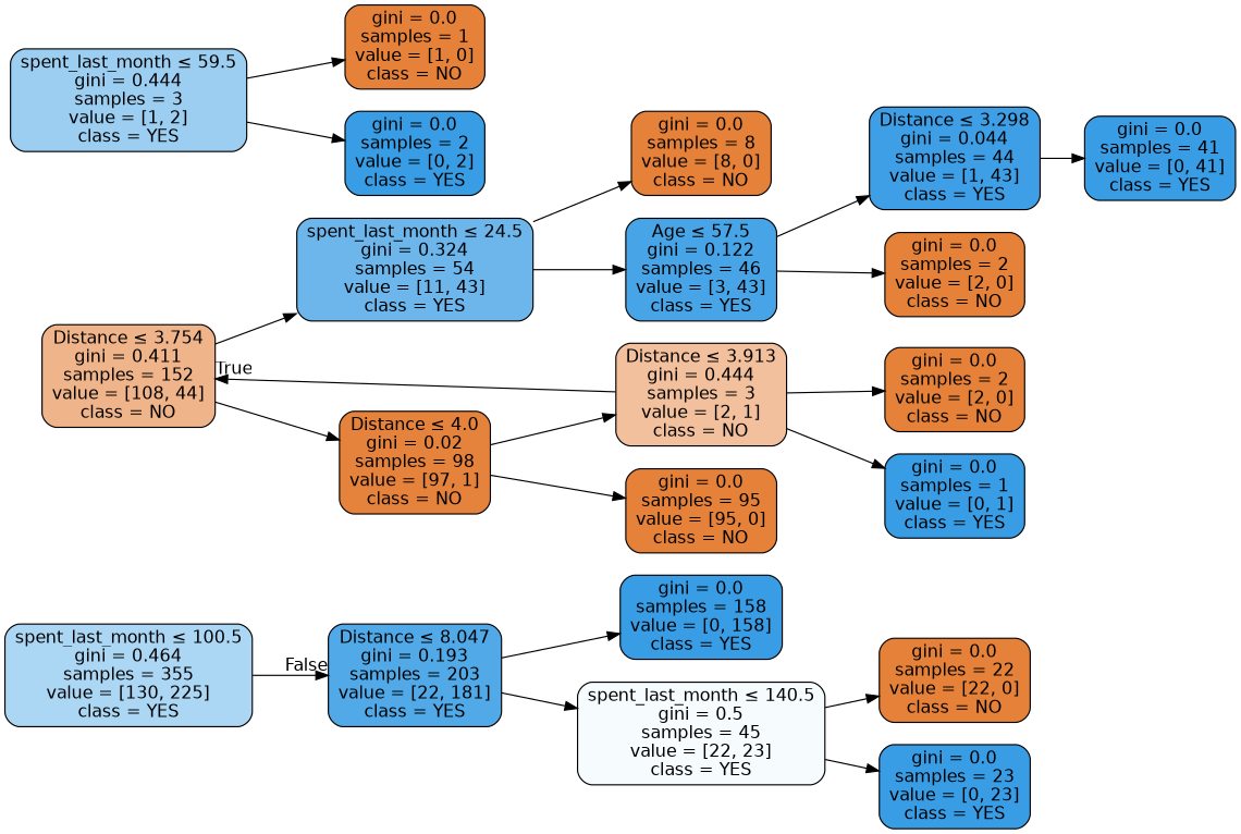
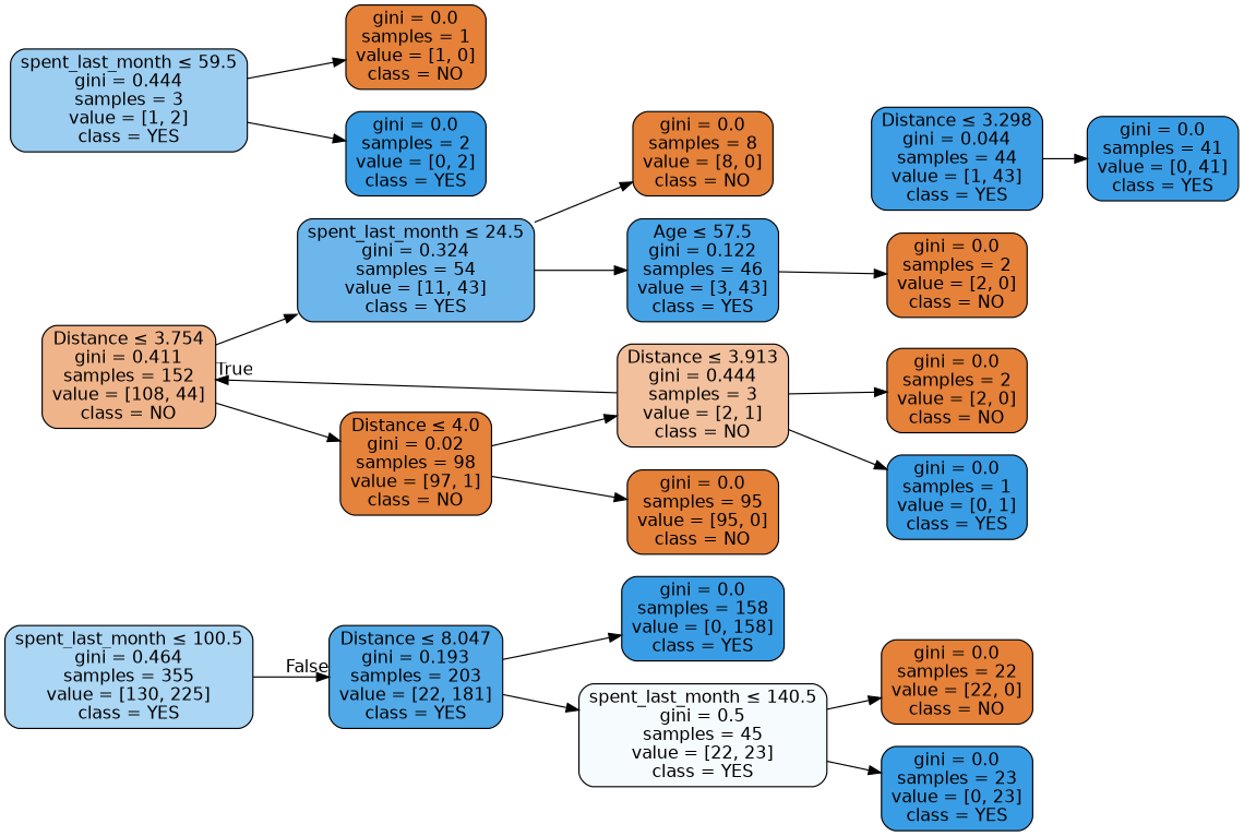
  digraph {
    rankdir=LR
    node [color=black fillcolor="#e58139" fontname=helvetica shape=box style="filled, rounded"]
    edge [fontname=helvetica]
    n1 [fillcolor="#abd6f4" label=<spent_last_month &le; 100.5<br/>gini = 0.464<br/>samples = 355<br/>value = [130, 225]<br/>class = YES>]
    n2 [fillcolor="#51a9e8" label=<Distance &le; 8.047<br/>gini = 0.193<br/>samples = 203<br/>value = [22, 181]<br/>class = YES>]
    n3 [fillcolor="#f0b48a" label=<Distance &le; 3.754<br/>gini = 0.411<br/>samples = 152<br/>value = [108, 44]<br/>class = NO>]
    n4 [fillcolor="#6cb6ec" label=<spent_last_month &le; 24.5<br/>gini = 0.324<br/>samples = 54<br/>value = [11, 43]<br/>class = YES>]
    n5 [fillcolor="#e5823b" label=<Distance &le; 4.0<br/>gini = 0.02<br/>samples = 98<br/>value = [97, 1]<br/>class = NO>]
    n6 [fillcolor="#399de5" label=<gini = 0.0<br/>samples = 158<br/>value = [0, 158]<br/>class = YES>]
    n7 [fillcolor="#f6fbfe" label=<spent_last_month &le; 140.5<br/>gini = 0.5<br/>samples = 45<br/>value = [22, 23]<br/>class = YES>]
    n8 [label=<gini = 0.0<br/>samples = 8<br/>value = [8, 0]<br/>class = NO>]
    n9 [fillcolor="#47a4e7" label=<Age &le; 57.5<br/>gini = 0.122<br/>samples = 46<br/>value = [3, 43]<br/>class = YES>]
    n10 [fillcolor="#f2c09c" label=<Distance &le; 3.913<br/>gini = 0.444<br/>samples = 3<br/>value = [2, 1]<br/>class = NO>]
    n11 [label=<gini = 0.0<br/>samples = 95<br/>value = [95, 0]<br/>class = NO>]
    n12 [fillcolor="#3e9fe6" label=<Distance &le; 3.298<br/>gini = 0.044<br/>samples = 44<br/>value = [1, 43]<br/>class = YES>]
    n13 [label=<gini = 0.0<br/>samples = 2<br/>value = [2, 0]<br/>class = NO>]
    n14 [fillcolor="#399de5" label=<gini = 0.0<br/>samples = 41<br/>value = [0, 41]<br/>class = YES>]
    n15 [fillcolor="#9ccef2" label=<spent_last_month &le; 59.5<br/>gini = 0.444<br/>samples = 3<br/>value = [1, 2]<br/>class = YES>]
    n16 [label=<gini = 0.0<br/>samples = 1<br/>value = [1, 0]<br/>class = NO>]
    n17 [fillcolor="#399de5" label=<gini = 0.0<br/>samples = 2<br/>value = [0, 2]<br/>class = YES>]
    n18 [label=<gini = 0.0<br/>samples = 2<br/>value = [2, 0]<br/>class = NO>]
    n19 [fillcolor="#399de5" label=<gini = 0.0<br/>samples = 1<br/>value = [0, 1]<br/>class = YES>]
    n20 [label=<gini = 0.0<br/>samples = 22<br/>value = [22, 0]<br/>class = NO>]
    n21 [fillcolor="#399de5" label=<gini = 0.0<br/>samples = 23<br/>value = [0, 23]<br/>class = YES>]
    n1 -> n2 [headlabel=False labelangle=-45 labeldistance=2.5]
    n2 -> n6
    n2 -> n7
    n3 -> n4
    n3 -> n5
    n4 -> n8
    n4 -> n9
    n5 -> n10
    n5 -> n11
    n7 -> n20
    n7 -> n21
-   n9 -> n12
    n9 -> n13
    n10 -> n3 [headlabel=True labelangle=45 labeldistance=2.5]
    n10 -> n18
    n10 -> n19
    n12 -> n14
    n15 -> n16
    n15 -> n17
  }
